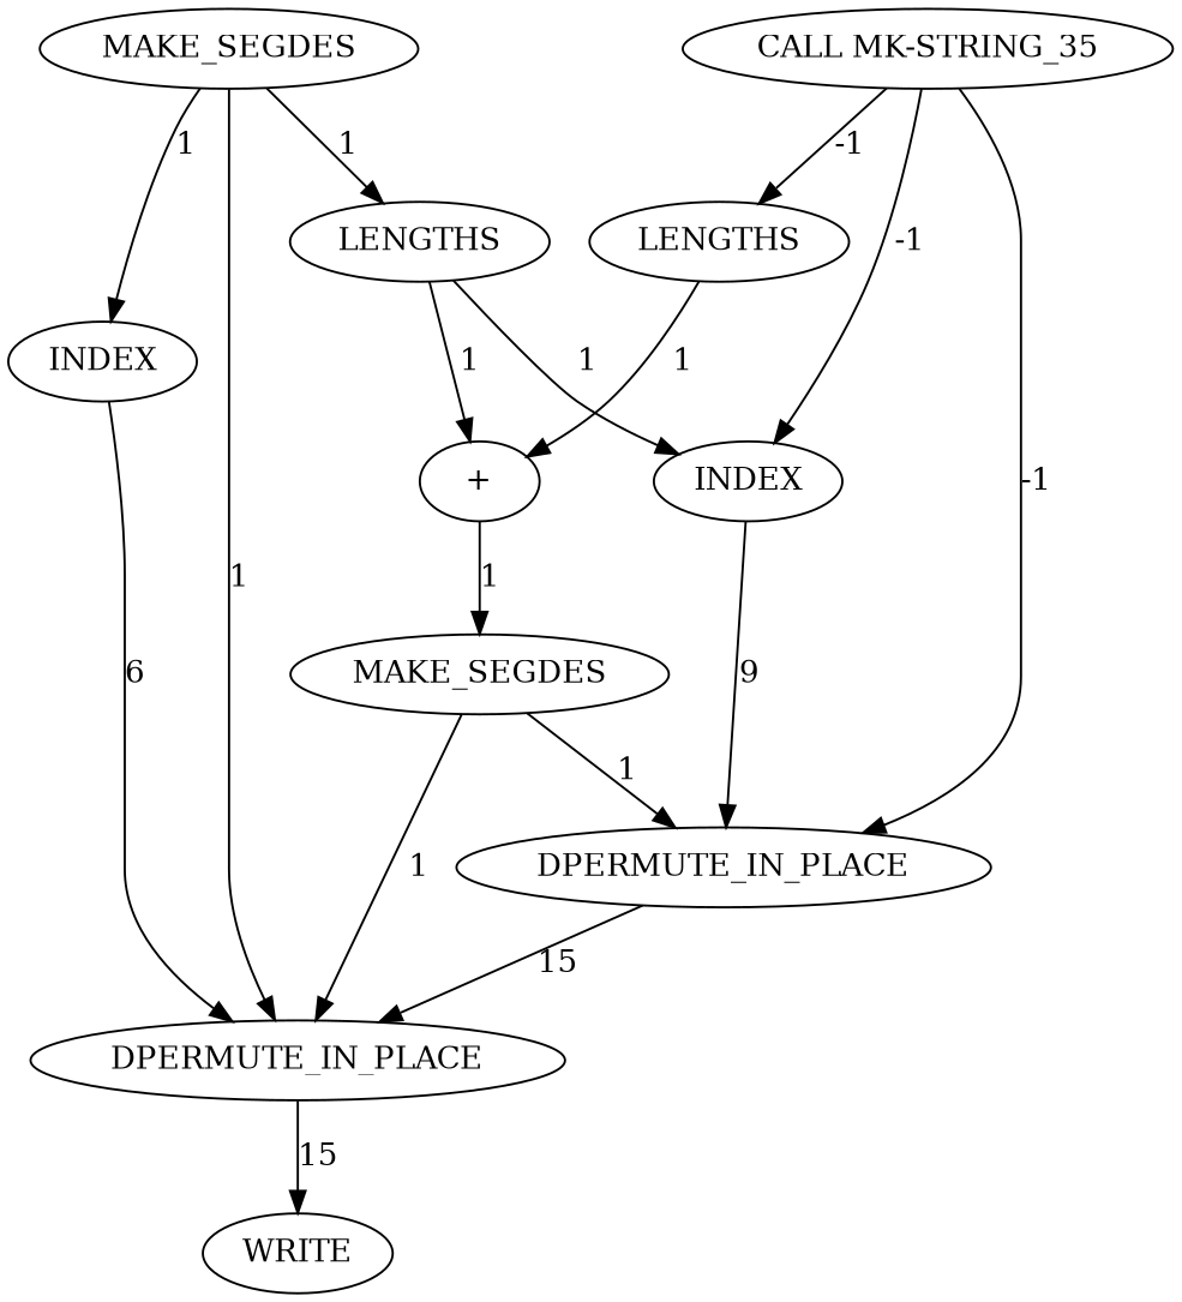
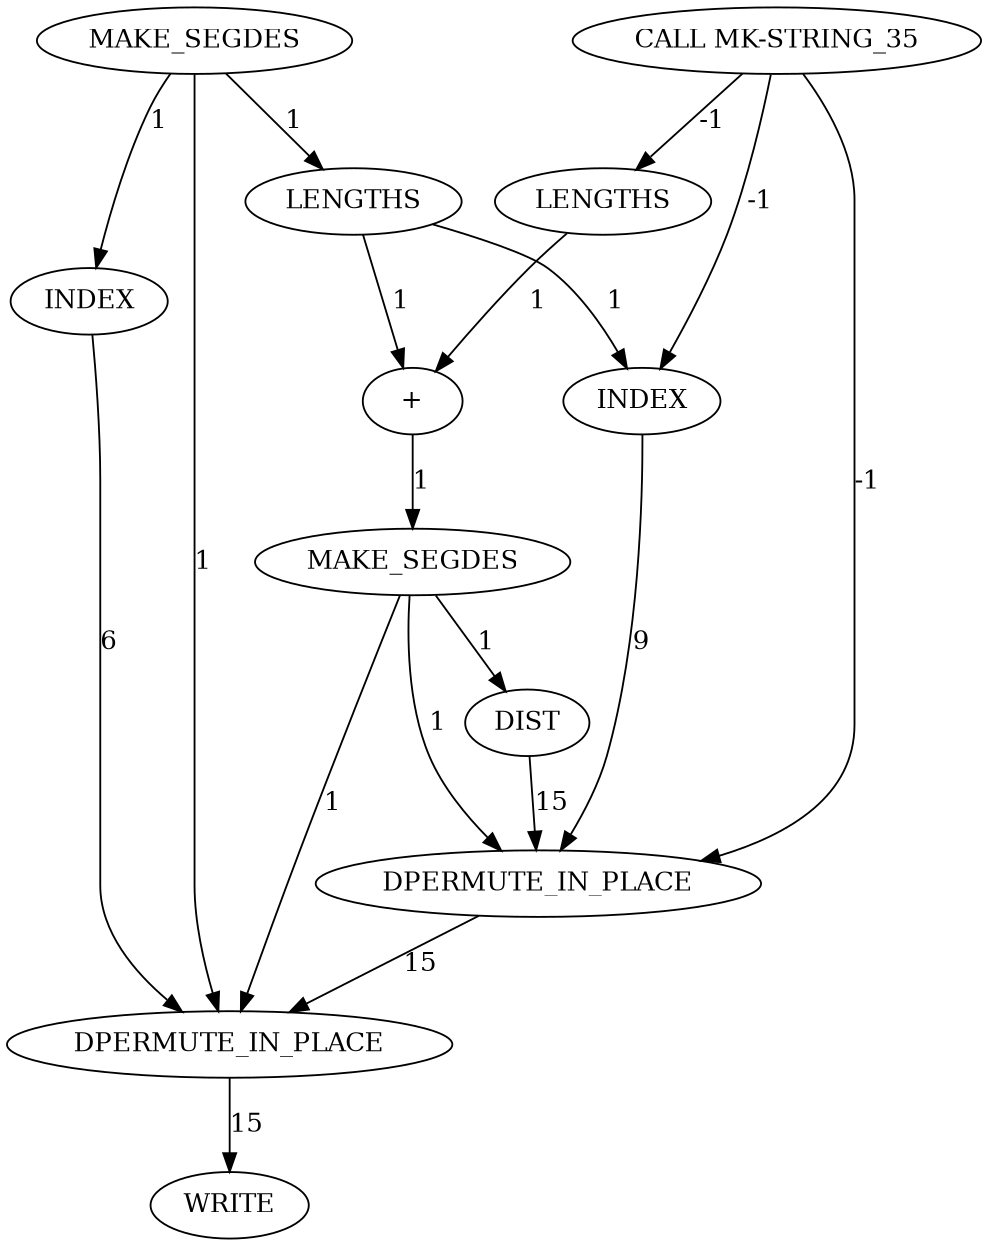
  digraph {
    node [cost=43]
    edge [cost=1]
    n1 [cost=2064 label=INDEX]
    n2 [cost=172 label=DPERMUTE_IN_PLACE]
    n3 [cost=2021 label=MAKE_SEGDES]
    n4 [label=LENGTHS]
    n5 [label=MAKE_SEGDES]
    n6 [cost=301 label=DPERMUTE_IN_PLACE]
+   n7 [label=DIST]
    n8 [cost=129 label=INDEX]
    n9 [cost=86 label="+"]
    n10 [cost=0 label=WRITE]
    n11 [cost=2365 label=LENGTHS]
    n12 [cost=0 label="CALL MK-STRING_35"]
    n1 -> n2 [cost=6 label=6]
    n2 -> n10 [cost=15 label=15]
    n3 -> n1 [label=1]
    n3 -> n2 [label=1]
    n3 -> n4 [label=1]
    n4 -> n8 [label=1]
    n4 -> n9 [label=1]
    n5 -> n2 [label=1]
    n5 -> n6 [label=1]
+   n5 -> n7 [label=1]
    n6 -> n2 [cost=15 label=15]
+   n7 -> n6 [cost=15 label=15]
    n8 -> n6 [cost=9 label=9]
    n9 -> n5 [label=1]
    n11 -> n9 [label=1]
    n12 -> n6 [cost=-1 label=-1]
    n12 -> n8 [cost=-1 label=-1]
    n12 -> n11 [cost=-1 label=-1]
  }
